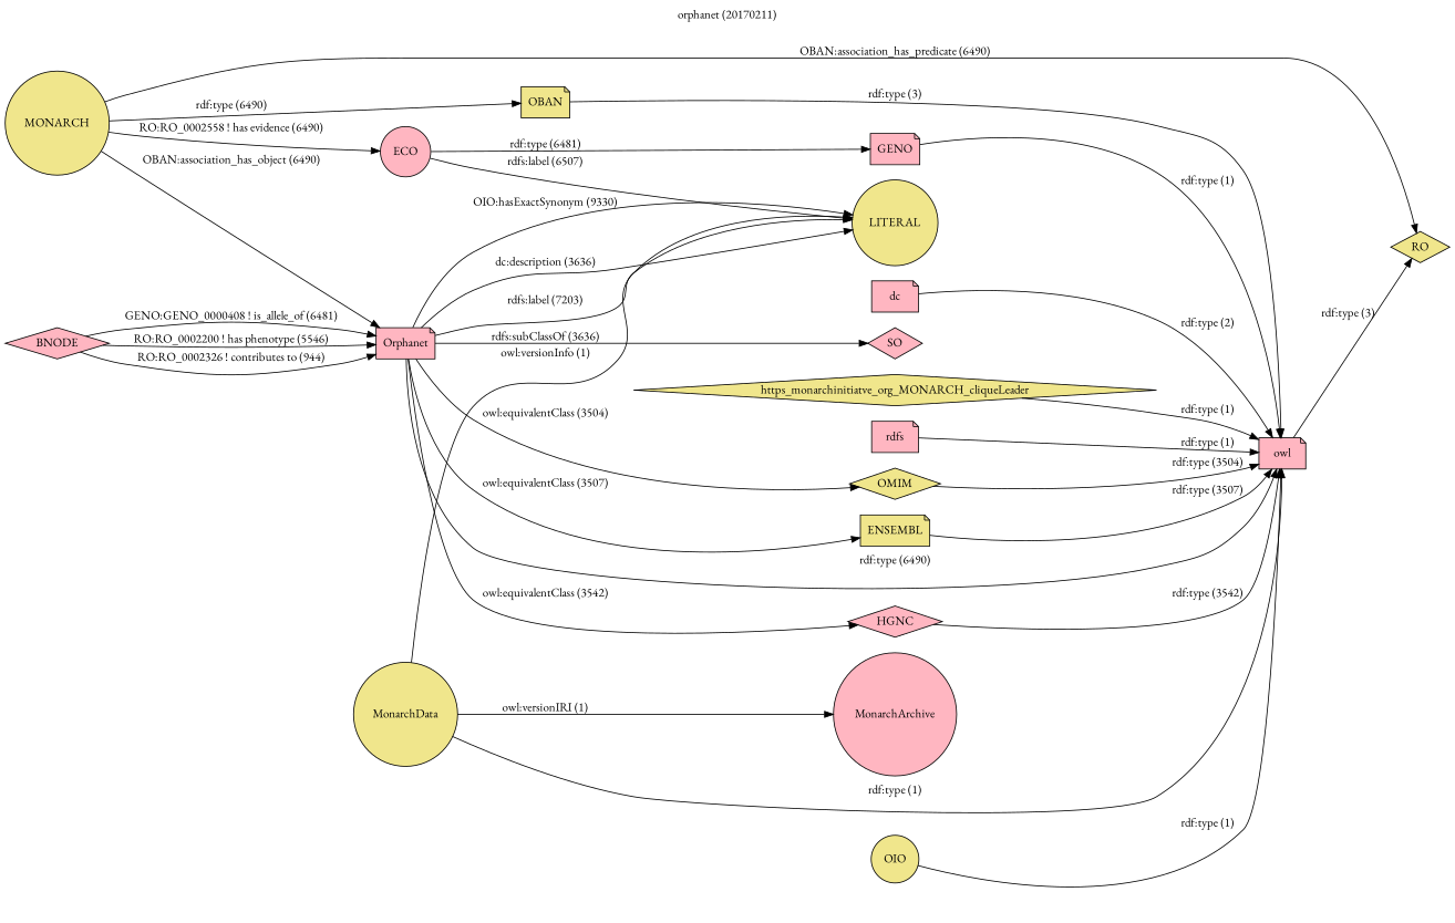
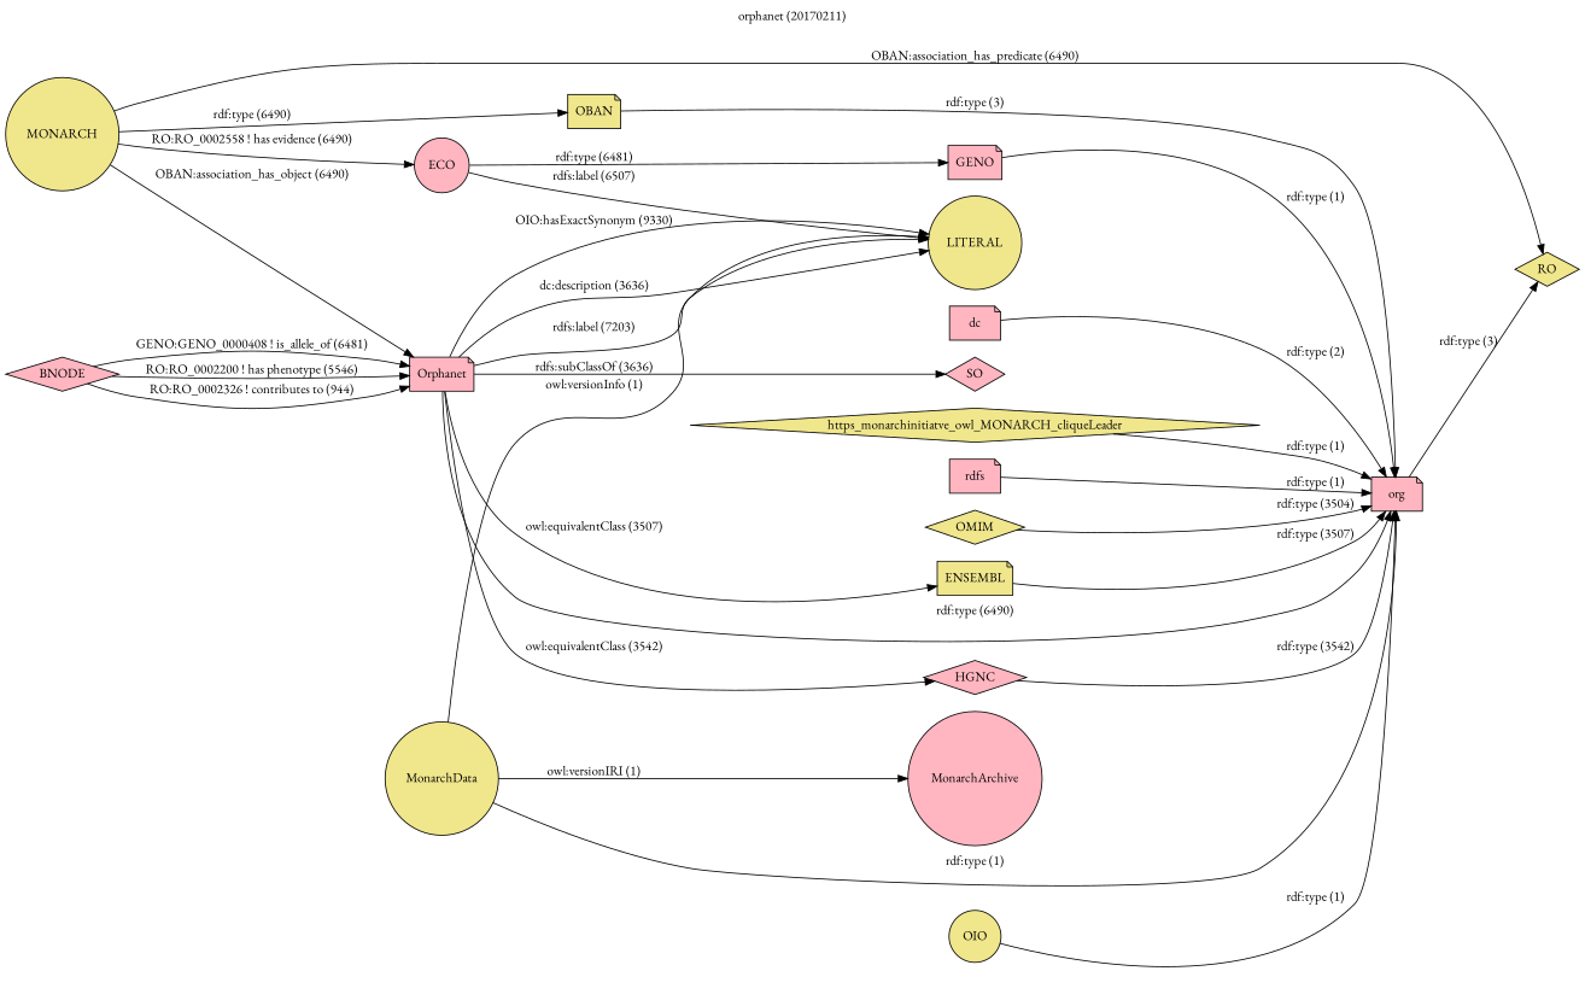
  digraph {
    fontname="EB Garamond"
    label="orphanet (20170211)"
    labelloc=t
    rankdir=LR
    node [fillcolor=lightpink fontname="EB Garamond" shape=note style=filled]
    edge [fontname="EB Garamond"]
    ENSEMBL [fillcolor=khaki]
-   owl
+   owl [label=org]
    RO [fillcolor=khaki shape=diamond]
    GENO
    HGNC [shape=diamond]
    MONARCH [fillcolor=khaki shape=circle]
    Orphanet
    ECO [shape=circle]
    OBAN [fillcolor=khaki]
    LITERAL [fillcolor=khaki shape=circle]
    OMIM [fillcolor=khaki shape=diamond]
    SO [shape=diamond]
    BNODE [shape=diamond]
    MonarchData [fillcolor=khaki shape=circle]
    MonarchArchive [shape=circle]
    OIO [fillcolor=khaki shape=circle]
    dc
-   https_monarchinitiatve_org_MONARCH_cliqueLeader [fillcolor=khaki shape=diamond]
+   https_monarchinitiatve_org_MONARCH_cliqueLeader [fillcolor=khaki shape=diamond label=https_monarchinitiatve_owl_MONARCH_cliqueLeader]
    rdfs
    ENSEMBL -> owl [label="rdf:type (3507)"]
    owl -> RO [label="rdf:type (3)"]
    GENO -> owl [label="rdf:type (1)"]
    HGNC -> owl [label="rdf:type (3542)"]
    MONARCH -> RO [label="OBAN:association_has_predicate (6490)"]
    MONARCH -> Orphanet [label="OBAN:association_has_object (6490)"]
    MONARCH -> ECO [label="RO:RO_0002558 ! has evidence (6490)"]
    MONARCH -> OBAN [label="rdf:type (6490)"]
    Orphanet -> ENSEMBL [label="owl:equivalentClass (3507)"]
    Orphanet -> owl [label="rdf:type (6490)"]
    Orphanet -> HGNC [label="owl:equivalentClass (3542)"]
    Orphanet -> LITERAL [label="OIO:hasExactSynonym (9330)"]
    Orphanet -> LITERAL [label="dc:description (3636)"]
    Orphanet -> LITERAL [label="rdfs:label (7203)"]
-   Orphanet -> OMIM [label="owl:equivalentClass (3504)"]
    Orphanet -> SO [label="rdfs:subClassOf (3636)"]
    ECO -> GENO [label="rdf:type (6481)"]
    ECO -> LITERAL [label="rdfs:label (6507)"]
    OBAN -> owl [label="rdf:type (3)"]
    OMIM -> owl [label="rdf:type (3504)"]
    BNODE -> Orphanet [label="GENO:GENO_0000408 ! is_allele_of (6481)"]
    BNODE -> Orphanet [label="RO:RO_0002200 ! has phenotype (5546)"]
    BNODE -> Orphanet [label="RO:RO_0002326 ! contributes to (944)"]
    MonarchData -> owl [label="rdf:type (1)"]
    MonarchData -> LITERAL [label="owl:versionInfo (1)"]
    MonarchData -> MonarchArchive [label="owl:versionIRI (1)"]
    OIO -> owl [label="rdf:type (1)"]
    dc -> owl [label="rdf:type (2)"]
    https_monarchinitiatve_org_MONARCH_cliqueLeader -> owl [label="rdf:type (1)"]
    rdfs -> owl [label="rdf:type (1)"]
  }
